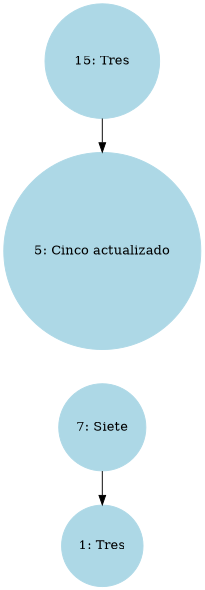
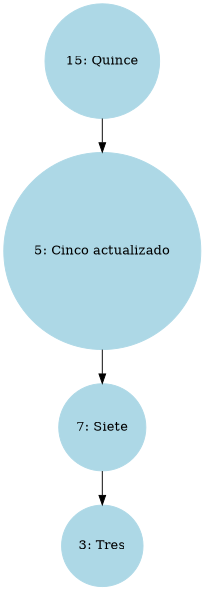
  digraph {
    node [color=lightblue shape=circle style=filled]
-   n1 [label="15: Tres"]
+   n1 [label="15: Quince"]
    n2 [label="5: Cinco actualizado"]
    n3 [label="7: Siete"]
-   n4 [label="1: Tres"]
+   n4 [label="3: Tres"]
    n1 -> n2
+   n2 -> n3
    n3 -> n4
  }
